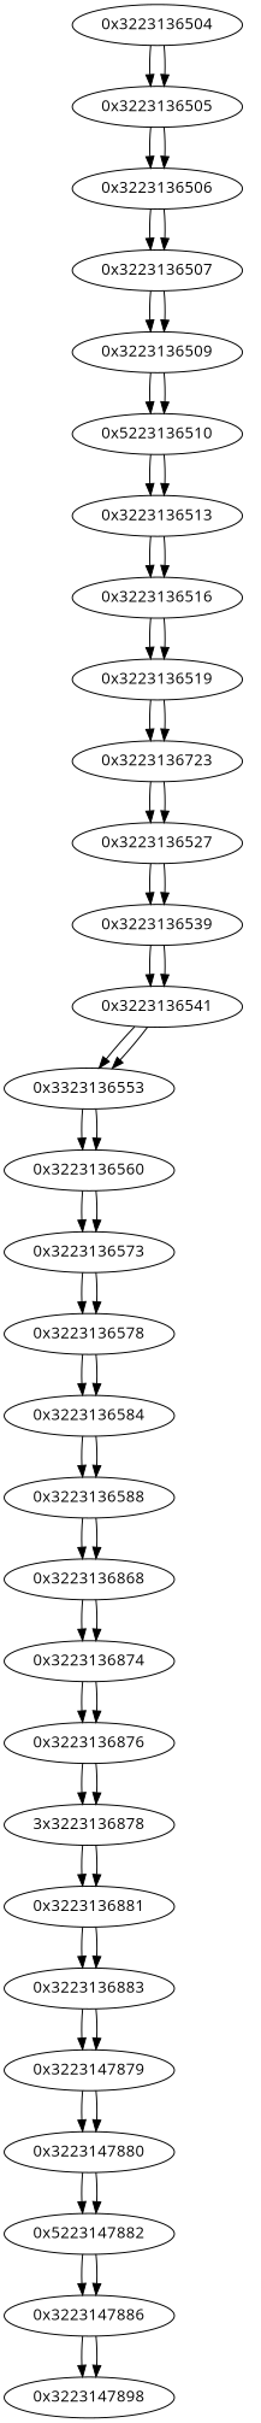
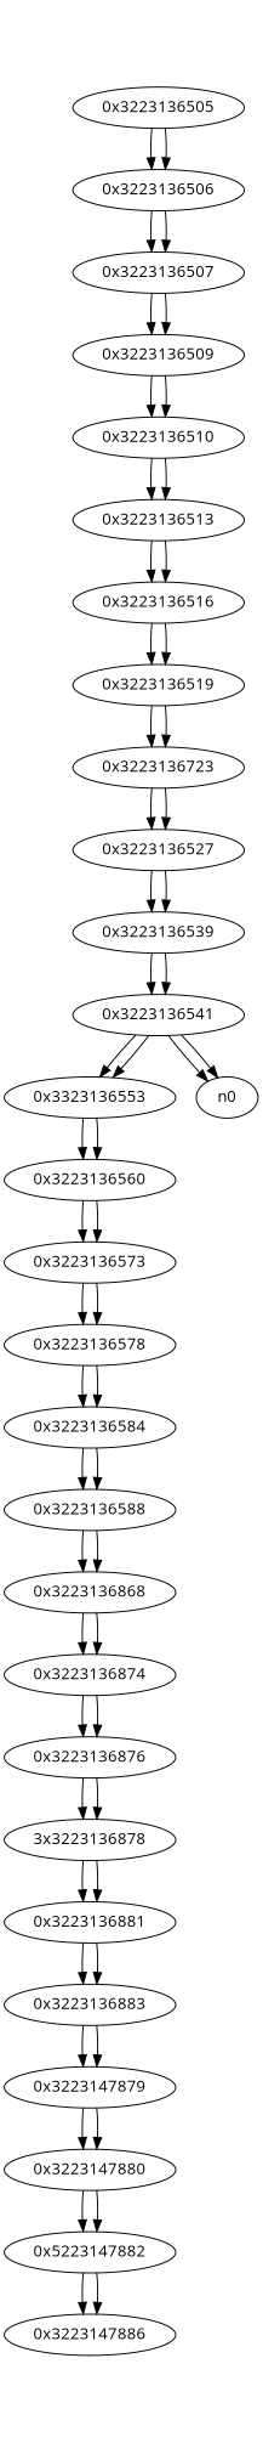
  digraph {
    fontname="Open Sans"
    node [fontname="Open Sans"]
    edge [fontname="Open Sans"]
-   n1 [label="0x3223136504"]
    n2 [label="0x3223136505"]
    n3 [label="0x3223136506"]
    n4 [label="0x3223136507"]
    n5 [label="0x3223136509"]
-   n6 [label="0x5223136510"]
+   n6 [label="0x3223136510"]
    n7 [label="0x3223136513"]
    n8 [label="0x3223136516"]
    n9 [label="0x3223136519"]
    n10 [label="0x3223136723"]
    n11 [label="0x3223136527"]
    n12 [label="0x3223136539"]
    n13 [label="0x3223136541"]
    n14 [label="0x3323136553"]
+   n0
    n15 [label="0x3223136560"]
    n16 [label="0x3223136573"]
    n17 [label="0x3223136578"]
    n18 [label="0x3223136584"]
    n19 [label="0x3223136588"]
    n20 [label="0x3223136868"]
    n21 [label="0x3223136874"]
    n22 [label="0x3223136876"]
    n23 [label="3x3223136878"]
    n24 [label="0x3223136881"]
    n25 [label="0x3223136883"]
    n26 [label="0x3223147879"]
    n27 [label="0x3223147880"]
    n28 [label="0x5223147882"]
    n29 [label="0x3223147886"]
-   n30 [label="0x3223147898"]
-   n1 -> n2
-   n1 -> n2
    n2 -> n3
    n2 -> n3
    n3 -> n4
    n3 -> n4
    n4 -> n5
    n4 -> n5
    n5 -> n6
    n5 -> n6
    n6 -> n7
    n6 -> n7
    n7 -> n8
    n7 -> n8
    n8 -> n9
    n8 -> n9
    n9 -> n10
    n9 -> n10
    n10 -> n11
    n10 -> n11
    n11 -> n12
    n11 -> n12
    n12 -> n13
    n12 -> n13
    n13 -> n14
    n13 -> n14
+   n13 -> n0
+   n13 -> n0
    n14 -> n15
    n14 -> n15
    n15 -> n16
    n15 -> n16
    n16 -> n17
    n16 -> n17
    n17 -> n18
    n17 -> n18
    n18 -> n19
    n18 -> n19
    n19 -> n20
    n19 -> n20
    n20 -> n21
    n20 -> n21
    n21 -> n22
    n21 -> n22
    n22 -> n23
    n22 -> n23
    n23 -> n24
    n23 -> n24
    n24 -> n25
    n24 -> n25
    n25 -> n26
    n25 -> n26
    n26 -> n27
    n26 -> n27
    n27 -> n28
    n27 -> n28
    n28 -> n29
    n28 -> n29
-   n29 -> n30
-   n29 -> n30
  }
